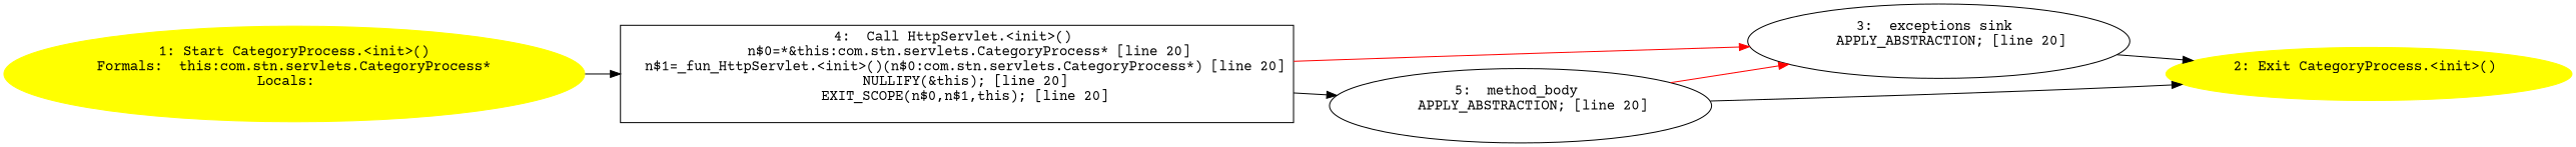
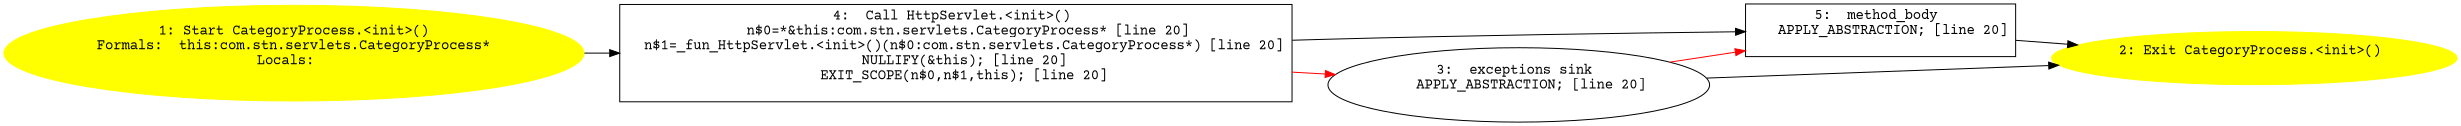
  digraph {
    fontname="Courier Prime"
    rankdir=LR
    node [fontname="Courier Prime"]
    edge [fontname="Courier Prime"]
    n1 [color=yellow label="1: Start CategoryProcess.<init>()\nFormals:  this:com.stn.servlets.CategoryProcess*\nLocals:  \n  " style=filled]
    n2 [label="4:  Call HttpServlet.<init>() \n   n$0=*&this:com.stn.servlets.CategoryProcess* [line 20]\n  n$1=_fun_HttpServlet.<init>()(n$0:com.stn.servlets.CategoryProcess*) [line 20]\n  NULLIFY(&this); [line 20]\n  EXIT_SCOPE(n$0,n$1,this); [line 20]\n " shape=box]
    n3 [label="3:  exceptions sink \n   APPLY_ABSTRACTION; [line 20]\n " shape=ellipse]
-   n4 [label="5:  method_body \n   APPLY_ABSTRACTION; [line 20]\n " shape=ellipse]
+   n4 [label="5:  method_body \n   APPLY_ABSTRACTION; [line 20]\n " shape=box]
    n5 [color=yellow label="2: Exit CategoryProcess.<init>() \n  " style=filled]
    n1 -> n2
    n2 -> n3 [color=red]
    n2 -> n4
    n3 -> n5
-   n4 -> n3 [color=red]
+   n3 -> n4 [color=red]
    n4 -> n5
  }
